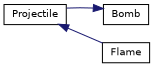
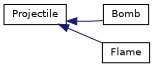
  digraph {
    rankdir=LR
    node [color=black fillcolor=white fontname=Helvetica fontsize=10 shape=record style=filled]
    edge [color=midnightblue dir=back fontname=Helvetica fontsize=10 labelfontname=Helvetica labelfontsize=10 style=solid]
    n1 [height=0.2 label=Projectile width=0.4]
    n2 [height=0.2 label=Bomb width=0.4]
    n3 [height=0.2 label=Flame width=0.4]
-   n2 -> n1
+   n1 -> n2
    n1 -> n3
  }
